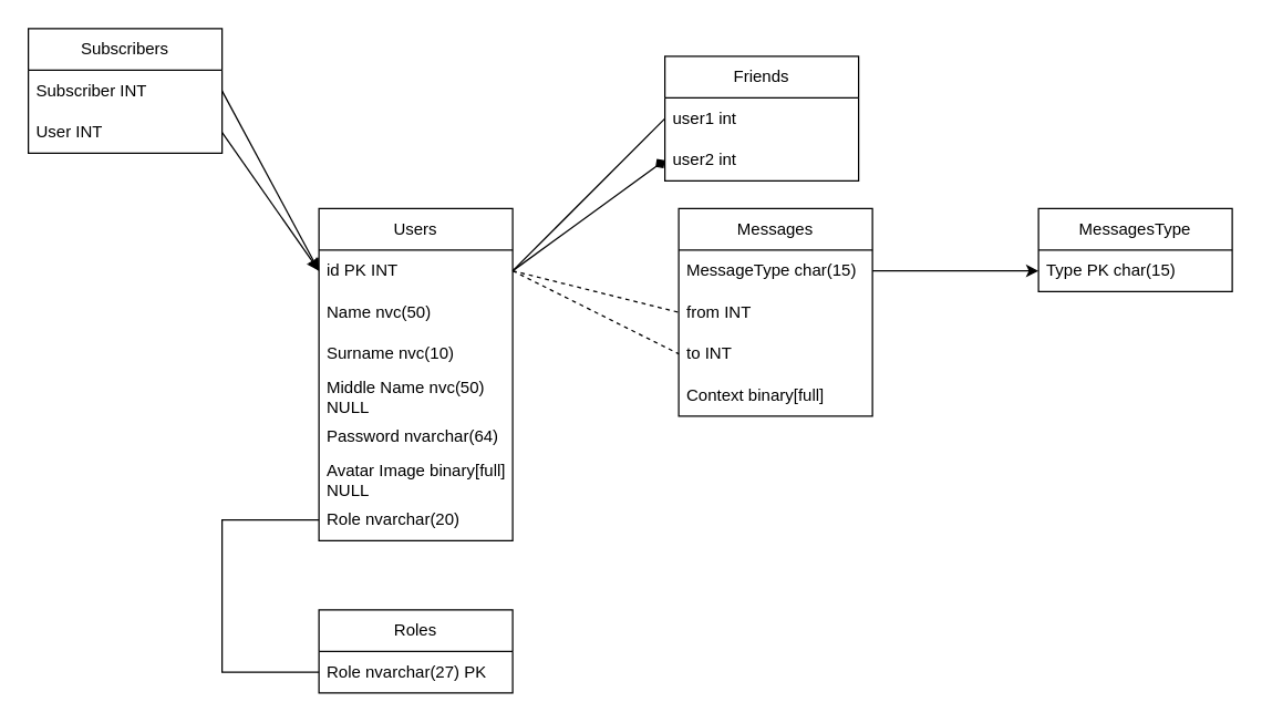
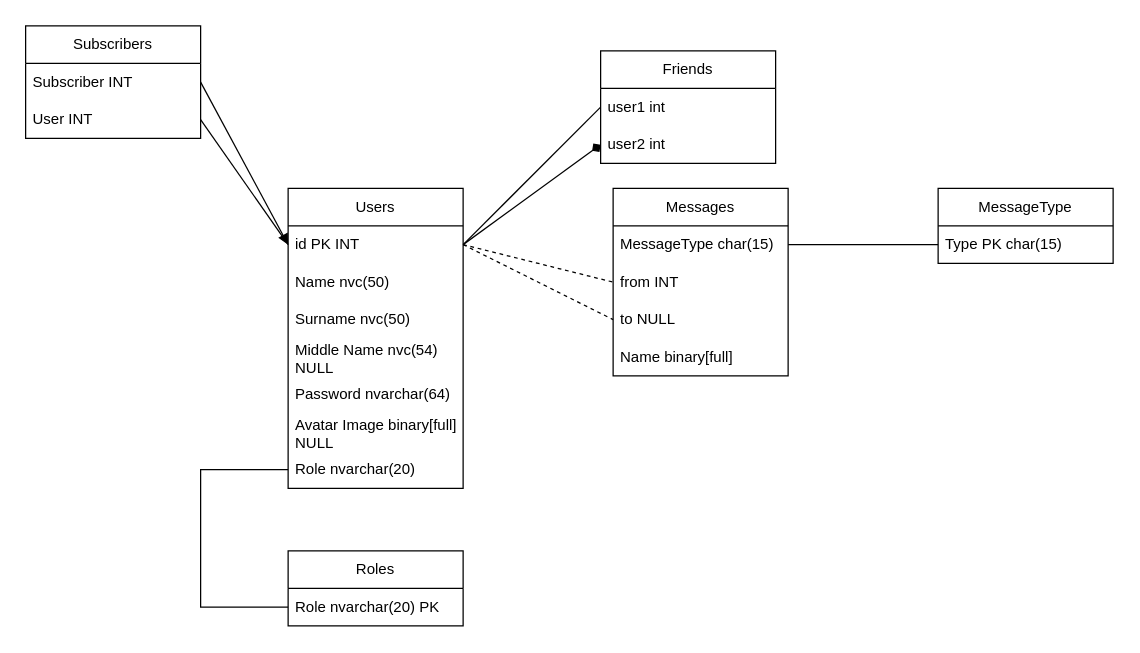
  <mxCell id="0" />
  <mxCell id="1" parent="0" />
  <mxCell id="2" value="Users" style="swimlane;fontStyle=0;childLayout=stackLayout;horizontal=1;startSize=30;horizontalStack=0;resizeParent=1;resizeParentMax=0;resizeLast=0;collapsible=1;marginBottom=0;whiteSpace=wrap;html=1;" parent="1" vertex="1"><mxGeometry x="230" y="150" width="140" height="240" as="geometry" /></mxCell>
  <mxCell id="3" value="id PK INT&amp;nbsp;" style="text;strokeColor=none;fillColor=none;align=left;verticalAlign=middle;spacingLeft=4;spacingRight=4;overflow=hidden;points=[[0,0.5],[1,0.5]];portConstraint=eastwest;rotatable=0;whiteSpace=wrap;html=1;" parent="2" vertex="1"><mxGeometry y="30" width="140" height="30" as="geometry" /></mxCell>
  <mxCell id="4" value="Name nvc(50)" style="text;strokeColor=none;fillColor=none;align=left;verticalAlign=middle;spacingLeft=4;spacingRight=4;overflow=hidden;points=[[0,0.5],[1,0.5]];portConstraint=eastwest;rotatable=0;whiteSpace=wrap;html=1;" parent="2" vertex="1"><mxGeometry y="60" width="140" height="30" as="geometry" /></mxCell>
- <mxCell id="5" value="Surname nvc(10)" style="text;strokeColor=none;fillColor=none;align=left;verticalAlign=middle;spacingLeft=4;spacingRight=4;overflow=hidden;points=[[0,0.5],[1,0.5]];portConstraint=eastwest;rotatable=0;whiteSpace=wrap;html=1;" parent="2" vertex="1"><mxGeometry y="90" width="140" height="30" as="geometry" /></mxCell>
- <mxCell id="6" value="Middle Name nvc(50) NULL" style="text;strokeColor=none;fillColor=none;align=left;verticalAlign=middle;spacingLeft=4;spacingRight=4;overflow=hidden;points=[[0,0.5],[1,0.5]];portConstraint=eastwest;rotatable=0;whiteSpace=wrap;html=1;" parent="2" vertex="1"><mxGeometry y="120" width="140" height="30" as="geometry" /></mxCell>
+ <mxCell id="5" value="Surname nvc(50)" style="text;strokeColor=none;fillColor=none;align=left;verticalAlign=middle;spacingLeft=4;spacingRight=4;overflow=hidden;points=[[0,0.5],[1,0.5]];portConstraint=eastwest;rotatable=0;whiteSpace=wrap;html=1;" parent="2" vertex="1"><mxGeometry y="90" width="140" height="30" as="geometry" /></mxCell>
+ <mxCell id="6" value="Middle Name nvc(54) NULL" style="text;strokeColor=none;fillColor=none;align=left;verticalAlign=middle;spacingLeft=4;spacingRight=4;overflow=hidden;points=[[0,0.5],[1,0.5]];portConstraint=eastwest;rotatable=0;whiteSpace=wrap;html=1;" parent="2" vertex="1"><mxGeometry y="120" width="140" height="30" as="geometry" /></mxCell>
  <mxCell id="7" value="Password nvarchar(64)" style="text;strokeColor=none;fillColor=none;align=left;verticalAlign=middle;spacingLeft=4;spacingRight=4;overflow=hidden;points=[[0,0.5],[1,0.5]];portConstraint=eastwest;rotatable=0;whiteSpace=wrap;html=1;" parent="2" vertex="1"><mxGeometry y="150" width="140" height="30" as="geometry" /></mxCell>
  <mxCell id="8" value="Avatar Image binary[full] NULL" style="text;strokeColor=none;fillColor=none;align=left;verticalAlign=middle;spacingLeft=4;spacingRight=4;overflow=hidden;points=[[0,0.5],[1,0.5]];portConstraint=eastwest;rotatable=0;whiteSpace=wrap;html=1;" parent="2" vertex="1"><mxGeometry y="180" width="140" height="30" as="geometry" /></mxCell>
  <mxCell id="9" value="Role nvarchar(20)" style="text;strokeColor=none;fillColor=none;align=left;verticalAlign=middle;spacingLeft=4;spacingRight=4;overflow=hidden;points=[[0,0.5],[1,0.5]];portConstraint=eastwest;rotatable=0;whiteSpace=wrap;html=1;" parent="2" vertex="1"><mxGeometry y="210" width="140" height="30" as="geometry" /></mxCell>
- <mxCell id="10" value="MessagesType" style="swimlane;fontStyle=0;childLayout=stackLayout;horizontal=1;startSize=30;horizontalStack=0;resizeParent=1;resizeParentMax=0;resizeLast=0;collapsible=1;marginBottom=0;whiteSpace=wrap;html=1;" parent="1" vertex="1"><mxGeometry x="750" y="150" width="140" height="60" as="geometry" /></mxCell>
+ <mxCell id="10" value="MessageType" style="swimlane;fontStyle=0;childLayout=stackLayout;horizontal=1;startSize=30;horizontalStack=0;resizeParent=1;resizeParentMax=0;resizeLast=0;collapsible=1;marginBottom=0;whiteSpace=wrap;html=1;" parent="1" vertex="1"><mxGeometry x="750" y="150" width="140" height="60" as="geometry" /></mxCell>
  <mxCell id="11" value="Type PK char(15)" style="text;strokeColor=none;fillColor=none;align=left;verticalAlign=middle;spacingLeft=4;spacingRight=4;overflow=hidden;points=[[0,0.5],[1,0.5]];portConstraint=eastwest;rotatable=0;whiteSpace=wrap;html=1;" parent="10" vertex="1"><mxGeometry y="30" width="140" height="30" as="geometry" /></mxCell>
  <mxCell id="12" value="Messages" style="swimlane;fontStyle=0;childLayout=stackLayout;horizontal=1;startSize=30;horizontalStack=0;resizeParent=1;resizeParentMax=0;resizeLast=0;collapsible=1;marginBottom=0;whiteSpace=wrap;html=1;" parent="1" vertex="1"><mxGeometry x="490" y="150" width="140" height="150" as="geometry" /></mxCell>
  <mxCell id="13" value="MessageType char(15)" style="text;strokeColor=none;fillColor=none;align=left;verticalAlign=middle;spacingLeft=4;spacingRight=4;overflow=hidden;points=[[0,0.5],[1,0.5]];portConstraint=eastwest;rotatable=0;whiteSpace=wrap;html=1;" parent="12" vertex="1"><mxGeometry y="30" width="140" height="30" as="geometry" /></mxCell>
  <mxCell id="14" value="from INT" style="text;strokeColor=none;fillColor=none;align=left;verticalAlign=middle;spacingLeft=4;spacingRight=4;overflow=hidden;points=[[0,0.5],[1,0.5]];portConstraint=eastwest;rotatable=0;whiteSpace=wrap;html=1;" parent="12" vertex="1"><mxGeometry y="60" width="140" height="30" as="geometry" /></mxCell>
- <mxCell id="15" value="to INT" style="text;strokeColor=none;fillColor=none;align=left;verticalAlign=middle;spacingLeft=4;spacingRight=4;overflow=hidden;points=[[0,0.5],[1,0.5]];portConstraint=eastwest;rotatable=0;whiteSpace=wrap;html=1;" parent="12" vertex="1"><mxGeometry y="90" width="140" height="30" as="geometry" /></mxCell>
- <mxCell id="16" value="Context binary[full]" style="text;strokeColor=none;fillColor=none;align=left;verticalAlign=middle;spacingLeft=4;spacingRight=4;overflow=hidden;points=[[0,0.5],[1,0.5]];portConstraint=eastwest;rotatable=0;whiteSpace=wrap;html=1;" parent="12" vertex="1"><mxGeometry y="120" width="140" height="30" as="geometry" /></mxCell>
+ <mxCell id="15" value="to NULL" style="text;strokeColor=none;fillColor=none;align=left;verticalAlign=middle;spacingLeft=4;spacingRight=4;overflow=hidden;points=[[0,0.5],[1,0.5]];portConstraint=eastwest;rotatable=0;whiteSpace=wrap;html=1;" parent="12" vertex="1"><mxGeometry y="90" width="140" height="30" as="geometry" /></mxCell>
+ <mxCell id="16" value="Name binary[full]" style="text;strokeColor=none;fillColor=none;align=left;verticalAlign=middle;spacingLeft=4;spacingRight=4;overflow=hidden;points=[[0,0.5],[1,0.5]];portConstraint=eastwest;rotatable=0;whiteSpace=wrap;html=1;" parent="12" vertex="1"><mxGeometry y="120" width="140" height="30" as="geometry" /></mxCell>
  <mxCell id="17" value="" style="endArrow=none;html=1;rounded=0;exitX=1;exitY=0.5;exitDx=0;exitDy=0;entryX=0;entryY=0.5;entryDx=0;entryDy=0;dashed=1;" parent="1" source="3" target="14" edge="1"><mxGeometry width="50" height="50" relative="1" as="geometry"><mxPoint x="480" y="350" as="sourcePoint" /><mxPoint x="530" y="300" as="targetPoint" /></mxGeometry></mxCell>
  <mxCell id="18" value="" style="endArrow=none;html=1;rounded=0;exitX=1;exitY=0.5;exitDx=0;exitDy=0;entryX=0;entryY=0.5;entryDx=0;entryDy=0;dashed=1;" parent="1" source="3" target="15" edge="1"><mxGeometry width="50" height="50" relative="1" as="geometry"><mxPoint x="380" y="205" as="sourcePoint" /><mxPoint x="500" y="235" as="targetPoint" /></mxGeometry></mxCell>
- <mxCell id="19" value="" style="endArrow=classic;html=1;rounded=0;exitX=1;exitY=0.5;exitDx=0;exitDy=0;entryX=0;entryY=0.5;entryDx=0;entryDy=0;" parent="1" source="13" target="11" edge="1"><mxGeometry width="50" height="50" relative="1" as="geometry"><mxPoint x="630" y="200" as="sourcePoint" /><mxPoint x="750" y="230" as="targetPoint" /></mxGeometry></mxCell>
+ <mxCell id="19" value="" style="endArrow=none;html=1;rounded=0;exitX=1;exitY=0.5;exitDx=0;exitDy=0;entryX=0;entryY=0.5;entryDx=0;entryDy=0;" parent="1" source="13" target="11" edge="1"><mxGeometry width="50" height="50" relative="1" as="geometry"><mxPoint x="630" y="200" as="sourcePoint" /><mxPoint x="750" y="230" as="targetPoint" /></mxGeometry></mxCell>
  <mxCell id="20" value="Roles" style="swimlane;fontStyle=0;childLayout=stackLayout;horizontal=1;startSize=30;horizontalStack=0;resizeParent=1;resizeParentMax=0;resizeLast=0;collapsible=1;marginBottom=0;whiteSpace=wrap;html=1;" parent="1" vertex="1"><mxGeometry x="230" y="440" width="140" height="60" as="geometry" /></mxCell>
- <mxCell id="21" value="Role nvarchar(27) PK" style="text;strokeColor=none;fillColor=none;align=left;verticalAlign=middle;spacingLeft=4;spacingRight=4;overflow=hidden;points=[[0,0.5],[1,0.5]];portConstraint=eastwest;rotatable=0;whiteSpace=wrap;html=1;" parent="20" vertex="1"><mxGeometry y="30" width="140" height="30" as="geometry" /></mxCell>
+ <mxCell id="21" value="Role nvarchar(20) PK" style="text;strokeColor=none;fillColor=none;align=left;verticalAlign=middle;spacingLeft=4;spacingRight=4;overflow=hidden;points=[[0,0.5],[1,0.5]];portConstraint=eastwest;rotatable=0;whiteSpace=wrap;html=1;" parent="20" vertex="1"><mxGeometry y="30" width="140" height="30" as="geometry" /></mxCell>
  <mxCell id="22" value="" style="endArrow=none;html=1;rounded=0;exitX=0;exitY=0.5;exitDx=0;exitDy=0;entryX=0;entryY=0.5;entryDx=0;entryDy=0;" parent="1" source="9" target="21" edge="1"><mxGeometry width="50" height="50" relative="1" as="geometry"><mxPoint x="90" y="440" as="sourcePoint" /><mxPoint x="210" y="500" as="targetPoint" /><Array as="points"><mxPoint x="160" y="375" /><mxPoint x="160" y="485" /></Array></mxGeometry></mxCell>
  <mxCell id="23" value="Friends" style="swimlane;fontStyle=0;childLayout=stackLayout;horizontal=1;startSize=30;horizontalStack=0;resizeParent=1;resizeParentMax=0;resizeLast=0;collapsible=1;marginBottom=0;whiteSpace=wrap;html=1;" vertex="1" parent="1"><mxGeometry x="480" y="40" width="140" height="90" as="geometry" /></mxCell>
  <mxCell id="24" value="user1 int" style="text;strokeColor=none;fillColor=none;align=left;verticalAlign=middle;spacingLeft=4;spacingRight=4;overflow=hidden;points=[[0,0.5],[1,0.5]];portConstraint=eastwest;rotatable=0;whiteSpace=wrap;html=1;" vertex="1" parent="23"><mxGeometry y="30" width="140" height="30" as="geometry" /></mxCell>
  <mxCell id="25" value="user2 int" style="text;strokeColor=none;fillColor=none;align=left;verticalAlign=middle;spacingLeft=4;spacingRight=4;overflow=hidden;points=[[0,0.5],[1,0.5]];portConstraint=eastwest;rotatable=0;whiteSpace=wrap;html=1;" vertex="1" parent="23"><mxGeometry y="60" width="140" height="30" as="geometry" /></mxCell>
  <mxCell id="26" value="" style="endArrow=none;html=1;rounded=0;exitX=1;exitY=0.5;exitDx=0;exitDy=0;entryX=0;entryY=0.5;entryDx=0;entryDy=0;" edge="1" parent="1" source="3" target="24"><mxGeometry width="50" height="50" relative="1" as="geometry"><mxPoint x="380" y="205" as="sourcePoint" /><mxPoint x="500" y="235" as="targetPoint" /></mxGeometry></mxCell>
  <mxCell id="27" value="" style="endArrow=diamond;html=1;rounded=0;exitX=1;exitY=0.5;exitDx=0;exitDy=0;entryX=0;entryY=0.5;entryDx=0;entryDy=0;" edge="1" parent="1" source="3" target="25"><mxGeometry width="50" height="50" relative="1" as="geometry"><mxPoint x="380" y="205" as="sourcePoint" /><mxPoint x="470" y="15" as="targetPoint" /></mxGeometry></mxCell>
  <mxCell id="28" value="Subscribers" style="swimlane;fontStyle=0;childLayout=stackLayout;horizontal=1;startSize=30;horizontalStack=0;resizeParent=1;resizeParentMax=0;resizeLast=0;collapsible=1;marginBottom=0;whiteSpace=wrap;html=1;" vertex="1" parent="1"><mxGeometry x="20" y="20" width="140" height="90" as="geometry" /></mxCell>
  <mxCell id="29" value="Subscriber INT" style="text;strokeColor=none;fillColor=none;align=left;verticalAlign=middle;spacingLeft=4;spacingRight=4;overflow=hidden;points=[[0,0.5],[1,0.5]];portConstraint=eastwest;rotatable=0;whiteSpace=wrap;html=1;" vertex="1" parent="28"><mxGeometry y="30" width="140" height="30" as="geometry" /></mxCell>
  <mxCell id="30" value="User INT" style="text;strokeColor=none;fillColor=none;align=left;verticalAlign=middle;spacingLeft=4;spacingRight=4;overflow=hidden;points=[[0,0.5],[1,0.5]];portConstraint=eastwest;rotatable=0;whiteSpace=wrap;html=1;" vertex="1" parent="28"><mxGeometry y="60" width="140" height="30" as="geometry" /></mxCell>
  <mxCell id="31" value="" style="endArrow=block;html=1;rounded=0;exitX=1;exitY=0.5;exitDx=0;exitDy=0;entryX=0;entryY=0.5;entryDx=0;entryDy=0;" edge="1" parent="1" source="29" target="3"><mxGeometry width="50" height="50" relative="1" as="geometry"><mxPoint x="70" y="280" as="sourcePoint" /><mxPoint x="180" y="170" as="targetPoint" /></mxGeometry></mxCell>
- <mxCell id="32" value="" style="endArrow=classic;html=1;rounded=0;exitX=1;exitY=0.5;exitDx=0;exitDy=0;entryX=0;entryY=0.5;entryDx=0;entryDy=0;" edge="1" parent="1" source="30" target="3"><mxGeometry width="50" height="50" relative="1" as="geometry"><mxPoint x="170" y="75" as="sourcePoint" /><mxPoint x="240" y="205" as="targetPoint" /></mxGeometry></mxCell>
+ <mxCell id="32" value="" style="endArrow=none;html=1;rounded=0;exitX=1;exitY=0.5;exitDx=0;exitDy=0;entryX=0;entryY=0.5;entryDx=0;entryDy=0;" edge="1" parent="1" source="30" target="3"><mxGeometry width="50" height="50" relative="1" as="geometry"><mxPoint x="170" y="75" as="sourcePoint" /><mxPoint x="240" y="205" as="targetPoint" /></mxGeometry></mxCell>
